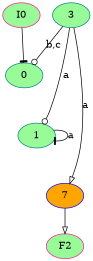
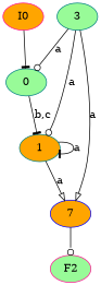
  digraph {
    vcsn_context="lal(abc), b"
    node [color=teal fillcolor=palegreen style=filled]
    edge [arrowhead=tee]
-   I0 [color=deeppink]
+   I0 [color=deeppink fillcolor=orange]
    0
-   1
+   1 [fillcolor=orange]
    n4 [color=blue fillcolor=orange label=7]
    F2 [color=deeppink]
    3
    I0 -> 0
+   0 -> 1 [label="b,c"]
    1 -> 1 [label=a]
-   n4 -> F2 [arrowhead=onormal]
-   3 -> 0 [arrowhead=odot label="b,c"]
+   1 -> n4 [arrowhead=onormal label=a]
+   n4 -> F2 [arrowhead=odot]
+   3 -> 0 [arrowhead=odot label=a]
    3 -> 1 [arrowhead=odot label=a]
    3 -> n4 [arrowhead=onormal label=a]
  }
